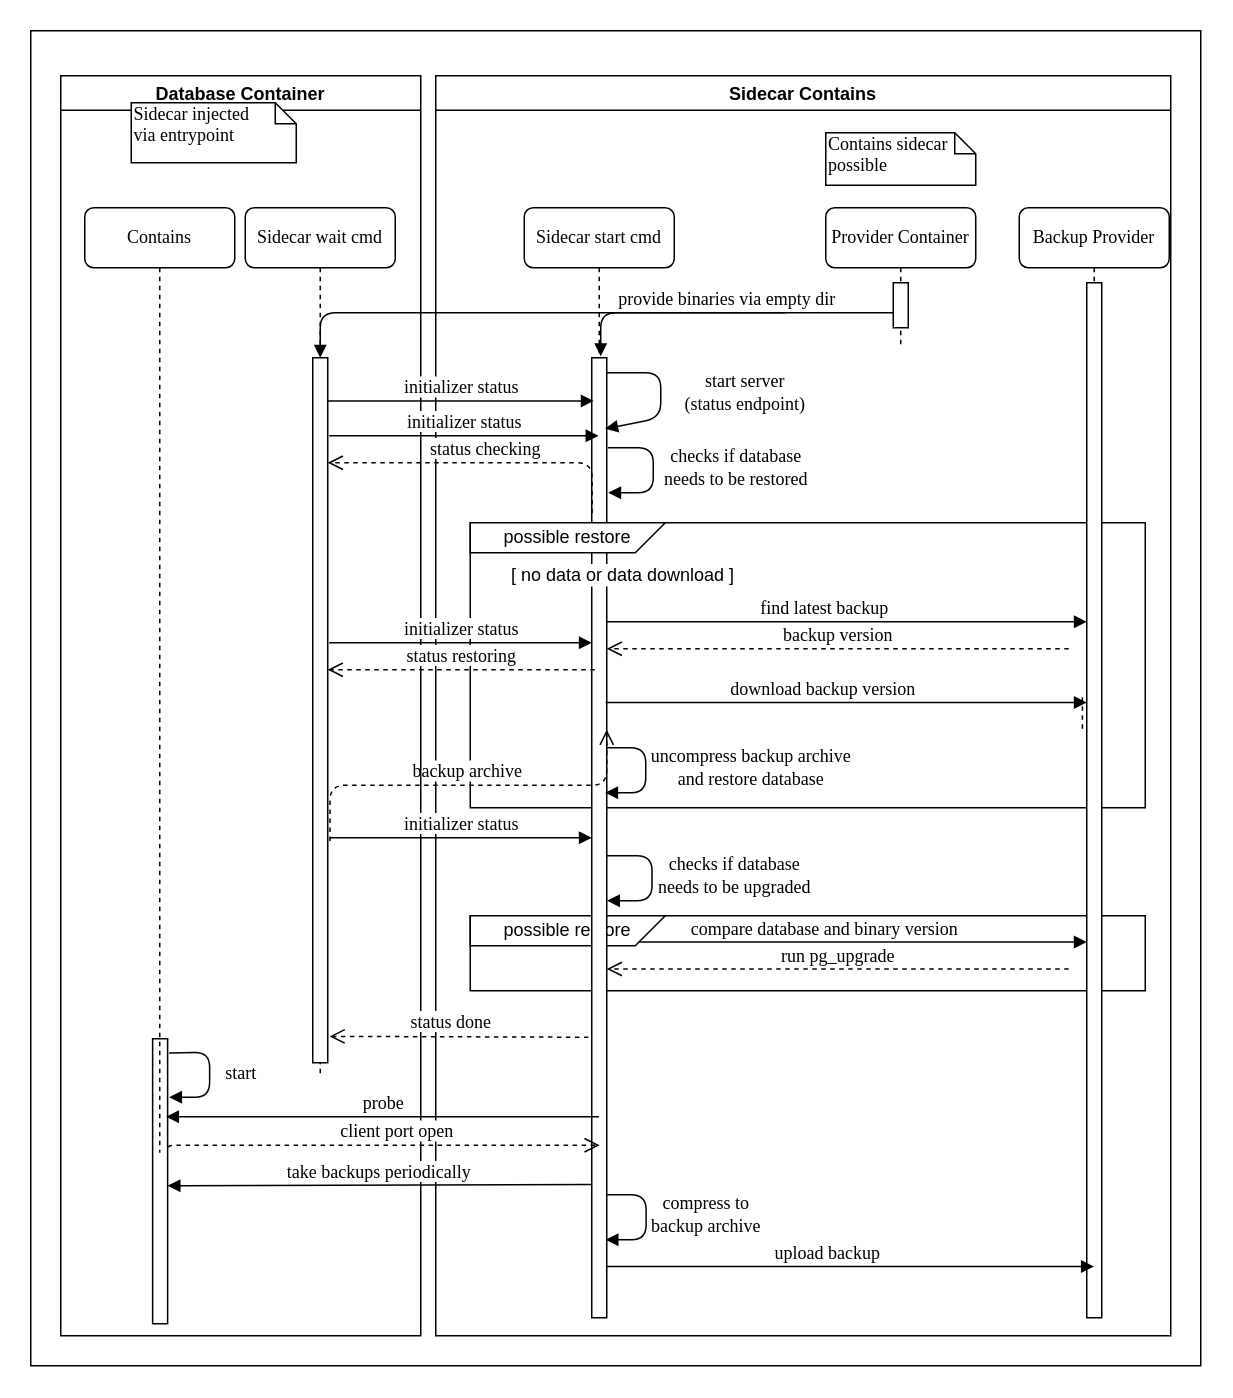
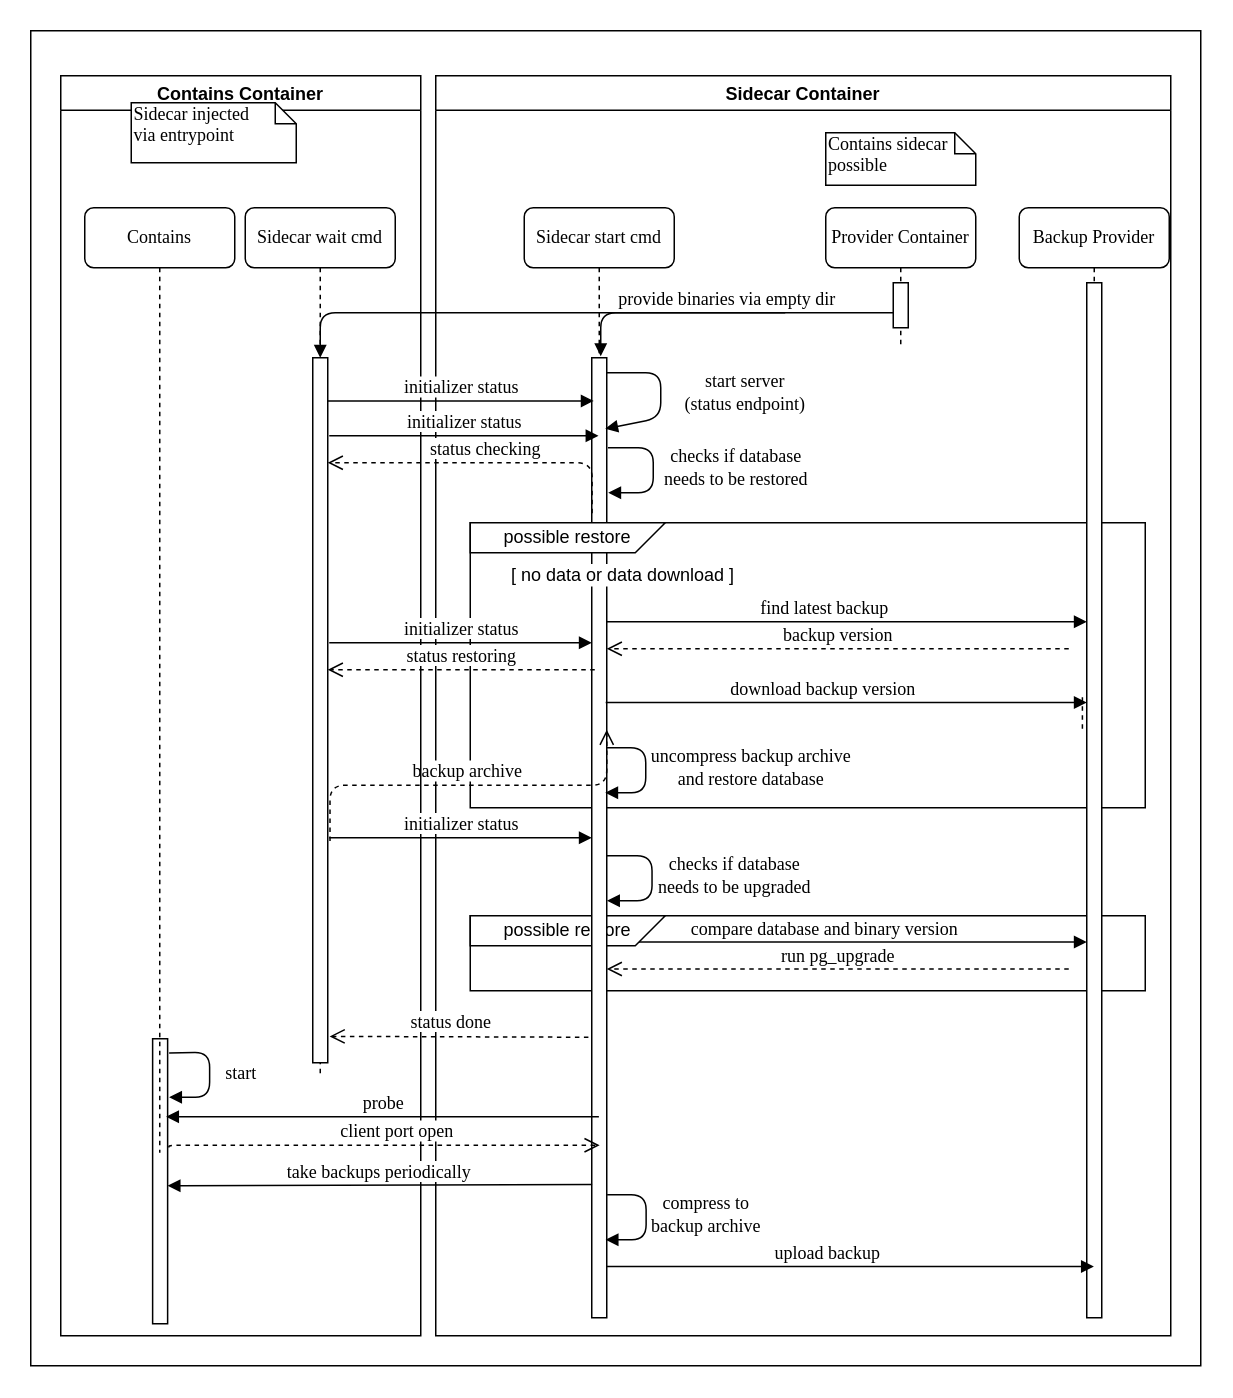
  <mxCell id="0" />
  <mxCell id="1" parent="0" />
  <mxCell id="2" value="" style="rounded=0;whiteSpace=wrap;html=1;" parent="1" vertex="1"><mxGeometry x="20" y="20" width="780" height="890" as="geometry" /></mxCell>
- <mxCell id="3" value="Sidecar Contains" style="swimlane;labelBackgroundColor=#ffffff;" parent="1" vertex="1"><mxGeometry x="290" y="50" width="490" height="840" as="geometry" /></mxCell>
+ <mxCell id="3" value="Sidecar Container" style="swimlane;labelBackgroundColor=#ffffff;" parent="1" vertex="1"><mxGeometry x="290" y="50" width="490" height="840" as="geometry" /></mxCell>
  <mxCell id="4" value="" style="rounded=0;whiteSpace=wrap;html=1;" vertex="1" parent="3"><mxGeometry x="23" y="560" width="450" height="50" as="geometry" /></mxCell>
  <mxCell id="5" value="compare database and binary version" style="html=1;verticalAlign=bottom;endArrow=block;labelBackgroundColor=none;fontFamily=Verdana;fontSize=12;" edge="1" parent="3"><mxGeometry x="-0.094" relative="1" as="geometry"><mxPoint x="114" y="577.5" as="sourcePoint" /><mxPoint x="434" y="577.5" as="targetPoint" /><Array as="points" /><mxPoint as="offset" /></mxGeometry></mxCell>
  <mxCell id="6" value="run pg_upgrade" style="html=1;verticalAlign=bottom;endArrow=open;dashed=1;endSize=8;labelBackgroundColor=none;fontFamily=Verdana;fontSize=12;edgeStyle=elbowEdgeStyle;elbow=vertical;" edge="1" parent="3"><mxGeometry relative="1" as="geometry"><mxPoint x="114" y="595.5" as="targetPoint" /><Array as="points"><mxPoint x="278" y="595.5" /></Array><mxPoint x="422" y="595.5" as="sourcePoint" /></mxGeometry></mxCell>
  <mxCell id="7" value="possible restore" style="shape=card;whiteSpace=wrap;html=1;rotation=0;flipV=1;flipH=1;" vertex="1" parent="3"><mxGeometry x="23" y="560" width="130" height="20" as="geometry" /></mxCell>
  <mxCell id="8" value="" style="rounded=0;whiteSpace=wrap;html=1;" parent="1" vertex="1"><mxGeometry x="313" y="348" width="450" height="190" as="geometry" /></mxCell>
  <mxCell id="9" value="Sidecar start cmd" style="shape=umlLifeline;perimeter=lifelinePerimeter;whiteSpace=wrap;html=1;container=1;collapsible=0;recursiveResize=0;outlineConnect=0;rounded=1;shadow=0;comic=0;labelBackgroundColor=#ffffff;strokeWidth=1;fontFamily=Verdana;fontSize=12;align=center;" parent="1" vertex="1"><mxGeometry x="349" y="138" width="100" height="740" as="geometry" /></mxCell>
  <mxCell id="10" value="" style="html=1;points=[];perimeter=orthogonalPerimeter;rounded=0;shadow=0;comic=0;labelBackgroundColor=none;strokeWidth=1;fontFamily=Verdana;fontSize=12;align=center;" parent="9" vertex="1"><mxGeometry x="45" y="100" width="10" height="640" as="geometry" /></mxCell>
  <mxCell id="11" value="find latest backup" style="html=1;verticalAlign=bottom;endArrow=block;labelBackgroundColor=none;fontFamily=Verdana;fontSize=12;" parent="9" target="25" edge="1"><mxGeometry x="-0.094" relative="1" as="geometry"><mxPoint x="55" y="276.0" as="sourcePoint" /><mxPoint x="375" y="276.0" as="targetPoint" /><Array as="points" /><mxPoint as="offset" /></mxGeometry></mxCell>
  <mxCell id="12" value="start server &lt;br&gt;(status endpoint)" style="html=1;verticalAlign=bottom;endArrow=block;labelBackgroundColor=#ffffff;fontFamily=Verdana;fontSize=12;entryX=0.9;entryY=0.074;entryDx=0;entryDy=0;entryPerimeter=0;" parent="9" source="10" target="10" edge="1"><mxGeometry x="0.349" y="50" relative="1" as="geometry"><mxPoint x="9.81" y="110.0" as="sourcePoint" /><mxPoint x="9.81" y="370" as="targetPoint" /><Array as="points"><mxPoint x="91" y="110" /><mxPoint x="91" y="140" /></Array><mxPoint x="50" y="-50" as="offset" /></mxGeometry></mxCell>
  <mxCell id="13" value="uncompress backup archive&lt;br&gt;and restore database" style="html=1;verticalAlign=bottom;endArrow=block;labelBackgroundColor=none;fontFamily=Verdana;fontSize=12;" parent="9" source="10" edge="1"><mxGeometry x="0.357" y="-70" relative="1" as="geometry"><mxPoint x="10.81" y="360.0" as="sourcePoint" /><mxPoint x="54" y="390" as="targetPoint" /><Array as="points"><mxPoint x="81" y="360" /><mxPoint x="81" y="390" /></Array><mxPoint x="70" y="70" as="offset" /></mxGeometry></mxCell>
  <mxCell id="14" value="checks if database &lt;br&gt;needs to be upgraded" style="html=1;verticalAlign=bottom;endArrow=block;labelBackgroundColor=#ffffff;fontFamily=Verdana;fontSize=12;" edge="1" parent="9"><mxGeometry x="0.335" y="-55" relative="1" as="geometry"><mxPoint x="55.0" y="432" as="sourcePoint" /><mxPoint x="55.19" y="462" as="targetPoint" /><Array as="points"><mxPoint x="85.19" y="432" /><mxPoint x="85.19" y="462" /></Array><mxPoint x="55" y="55" as="offset" /></mxGeometry></mxCell>
  <mxCell id="15" value="Provider Container" style="shape=umlLifeline;perimeter=lifelinePerimeter;whiteSpace=wrap;html=1;container=1;collapsible=0;recursiveResize=0;outlineConnect=0;rounded=1;shadow=0;comic=0;labelBackgroundColor=none;strokeWidth=1;fontFamily=Verdana;fontSize=12;align=center;" parent="1" vertex="1"><mxGeometry x="550" y="138" width="100" height="92" as="geometry" /></mxCell>
  <mxCell id="16" value="" style="html=1;points=[];perimeter=orthogonalPerimeter;rounded=0;shadow=0;comic=0;labelBackgroundColor=none;strokeWidth=1;fontFamily=Verdana;fontSize=12;align=center;" parent="15" vertex="1"><mxGeometry x="45" y="50" width="10" height="30" as="geometry" /></mxCell>
  <mxCell id="17" value="Sidecar wait cmd" style="shape=umlLifeline;perimeter=lifelinePerimeter;whiteSpace=wrap;html=1;container=1;collapsible=0;recursiveResize=0;outlineConnect=0;rounded=1;shadow=0;comic=0;labelBackgroundColor=none;strokeWidth=1;fontFamily=Verdana;fontSize=12;align=center;" parent="1" vertex="1"><mxGeometry x="163" y="138" width="100" height="580" as="geometry" /></mxCell>
  <mxCell id="18" value="" style="html=1;points=[];perimeter=orthogonalPerimeter;rounded=0;shadow=0;comic=0;labelBackgroundColor=none;strokeWidth=1;fontFamily=Verdana;fontSize=12;align=center;" parent="17" vertex="1"><mxGeometry x="45" y="100" width="10" height="470" as="geometry" /></mxCell>
  <mxCell id="19" value="provide binaries via empty dir" style="html=1;verticalAlign=bottom;endArrow=block;labelBackgroundColor=#ffffff;fontFamily=Verdana;fontSize=12;edgeStyle=elbowEdgeStyle;elbow=vertical;" parent="1" source="16" target="18" edge="1"><mxGeometry x="-0.462" relative="1" as="geometry"><mxPoint x="523" y="222" as="sourcePoint" /><Array as="points"><mxPoint x="513" y="208" /></Array><mxPoint x="283" y="228" as="targetPoint" /><mxPoint as="offset" /></mxGeometry></mxCell>
  <mxCell id="20" value="Contains sidecar&lt;br&gt;possible" style="shape=note;whiteSpace=wrap;html=1;size=14;verticalAlign=top;align=left;spacingTop=-6;rounded=0;shadow=0;comic=0;labelBackgroundColor=none;strokeWidth=1;fontFamily=Verdana;fontSize=12" parent="1" vertex="1"><mxGeometry x="550" y="88" width="100" height="35" as="geometry" /></mxCell>
  <mxCell id="21" value="" style="html=1;verticalAlign=bottom;endArrow=block;labelBackgroundColor=none;fontFamily=Verdana;fontSize=12;edgeStyle=elbowEdgeStyle;elbow=vertical;" parent="1" edge="1"><mxGeometry x="0.108" y="-17" relative="1" as="geometry"><mxPoint x="523" y="208" as="sourcePoint" /><Array as="points"><mxPoint x="433" y="208" /></Array><mxPoint x="400" y="237" as="targetPoint" /><mxPoint as="offset" /></mxGeometry></mxCell>
  <mxCell id="22" value="checks if database &lt;br&gt;needs to be restored" style="html=1;verticalAlign=bottom;endArrow=block;labelBackgroundColor=#ffffff;fontFamily=Verdana;fontSize=12;" parent="1" edge="1"><mxGeometry x="0.335" y="-55" relative="1" as="geometry"><mxPoint x="404.81" y="298" as="sourcePoint" /><mxPoint x="405" y="328" as="targetPoint" /><Array as="points"><mxPoint x="435" y="298" /><mxPoint x="435" y="328" /></Array><mxPoint x="55" y="55" as="offset" /></mxGeometry></mxCell>
  <mxCell id="23" value="possible restore" style="shape=card;whiteSpace=wrap;html=1;rotation=0;flipV=1;flipH=1;" parent="1" vertex="1"><mxGeometry x="313" y="348" width="130" height="20" as="geometry" /></mxCell>
  <mxCell id="24" value="Backup Provider" style="shape=umlLifeline;perimeter=lifelinePerimeter;whiteSpace=wrap;html=1;container=1;collapsible=0;recursiveResize=0;outlineConnect=0;rounded=1;shadow=0;comic=0;labelBackgroundColor=none;strokeWidth=1;fontFamily=Verdana;fontSize=12;align=center;" parent="1" vertex="1"><mxGeometry x="679" y="138" width="100" height="740" as="geometry" /></mxCell>
  <mxCell id="25" value="" style="html=1;points=[];perimeter=orthogonalPerimeter;rounded=0;shadow=0;comic=0;labelBackgroundColor=none;strokeWidth=1;fontFamily=Verdana;fontSize=12;align=center;" parent="24" vertex="1"><mxGeometry x="45" y="50" width="10" height="690" as="geometry" /></mxCell>
  <mxCell id="26" value="backup version" style="html=1;verticalAlign=bottom;endArrow=open;dashed=1;endSize=8;labelBackgroundColor=none;fontFamily=Verdana;fontSize=12;edgeStyle=elbowEdgeStyle;elbow=vertical;" parent="1" target="10" edge="1"><mxGeometry relative="1" as="geometry"><mxPoint x="420" y="432" as="targetPoint" /><Array as="points"><mxPoint x="568" y="432" /></Array><mxPoint x="712" y="432" as="sourcePoint" /></mxGeometry></mxCell>
  <mxCell id="27" value="download backup version" style="html=1;verticalAlign=bottom;endArrow=block;labelBackgroundColor=#ffffff;fontFamily=Verdana;fontSize=12;exitX=0.929;exitY=0.511;exitDx=0;exitDy=0;exitPerimeter=0;" parent="1" target="25" edge="1"><mxGeometry x="-0.094" relative="1" as="geometry"><mxPoint x="403.29" y="467.83" as="sourcePoint" /><mxPoint x="707" y="467.83" as="targetPoint" /><Array as="points" /><mxPoint as="offset" /></mxGeometry></mxCell>
  <mxCell id="28" value="backup archive" style="html=1;verticalAlign=bottom;endArrow=open;dashed=1;endSize=8;labelBackgroundColor=#ffffff;fontFamily=Verdana;fontSize=12;edgeStyle=elbowEdgeStyle;elbow=vertical;exitX=-0.29;exitY=0.511;exitDx=0;exitDy=0;exitPerimeter=0;startArrow=none;" parent="1" edge="1"><mxGeometry relative="1" as="geometry"><mxPoint x="404" y="486" as="targetPoint" /><Array as="points" /><mxPoint x="219.5" y="560.09" as="sourcePoint" /></mxGeometry></mxCell>
- <mxCell id="29" value="Database Container" style="swimlane;labelBackgroundColor=#ffffff;" parent="1" vertex="1"><mxGeometry x="40" y="50" width="240" height="840" as="geometry" /></mxCell>
+ <mxCell id="29" value="Contains Container" style="swimlane;labelBackgroundColor=#ffffff;" parent="1" vertex="1"><mxGeometry x="40" y="50" width="240" height="840" as="geometry" /></mxCell>
  <mxCell id="30" value="Sidecar injected &lt;br&gt;via entrypoint" style="shape=note;whiteSpace=wrap;html=1;size=14;verticalAlign=top;align=left;spacingTop=-6;rounded=0;shadow=0;comic=0;labelBackgroundColor=none;strokeWidth=1;fontFamily=Verdana;fontSize=12" parent="29" vertex="1"><mxGeometry x="47" y="18" width="110" height="40" as="geometry" /></mxCell>
  <mxCell id="31" value="status done" style="html=1;verticalAlign=bottom;endArrow=open;dashed=1;endSize=8;labelBackgroundColor=#ffffff;fontFamily=Verdana;fontSize=12;edgeStyle=elbowEdgeStyle;elbow=vertical;exitX=-0.048;exitY=0.474;exitDx=0;exitDy=0;exitPerimeter=0;fontColor=#000000;" parent="29" edge="1"><mxGeometry x="0.061" relative="1" as="geometry"><mxPoint x="179.25" y="640" as="targetPoint" /><Array as="points"><mxPoint x="394.25" y="640.43" /></Array><mxPoint x="351.77" y="640.99" as="sourcePoint" /><mxPoint as="offset" /></mxGeometry></mxCell>
  <mxCell id="32" value="" style="html=1;points=[];perimeter=orthogonalPerimeter;rounded=0;shadow=0;comic=0;labelBackgroundColor=none;strokeWidth=1;fontFamily=Verdana;fontSize=12;align=center;" parent="29" vertex="1"><mxGeometry x="61.25" y="642" width="10" height="190" as="geometry" /></mxCell>
  <mxCell id="33" value="start" style="html=1;verticalAlign=bottom;endArrow=block;labelBackgroundColor=none;fontFamily=Verdana;fontSize=12;exitX=0.9;exitY=0.592;exitDx=0;exitDy=0;exitPerimeter=0;" parent="29" edge="1"><mxGeometry x="0.357" y="-22" relative="1" as="geometry"><mxPoint x="72.25" y="651.48" as="sourcePoint" /><mxPoint x="72.25" y="681" as="targetPoint" /><Array as="points"><mxPoint x="99.25" y="651" /><mxPoint x="99.25" y="681" /></Array><mxPoint x="21" y="15" as="offset" /></mxGeometry></mxCell>
  <mxCell id="34" value="probe" style="html=1;verticalAlign=bottom;endArrow=block;labelBackgroundColor=#ffffff;fontFamily=Verdana;fontSize=12;entryX=0.9;entryY=0.554;entryDx=0;entryDy=0;entryPerimeter=0;" parent="29" edge="1"><mxGeometry relative="1" as="geometry"><mxPoint x="358.75" y="694.02" as="sourcePoint" /><mxPoint x="70.25" y="694.02" as="targetPoint" /></mxGeometry></mxCell>
  <mxCell id="35" value="client port open" style="html=1;verticalAlign=bottom;endArrow=open;dashed=1;endSize=8;labelBackgroundColor=#ffffff;fontFamily=Verdana;fontSize=12;edgeStyle=elbowEdgeStyle;elbow=vertical;exitX=1.086;exitY=0.566;exitDx=0;exitDy=0;exitPerimeter=0;fontColor=#000000;" parent="29" edge="1"><mxGeometry x="0.061" relative="1" as="geometry"><mxPoint x="359.25" y="713" as="targetPoint" /><Array as="points"><mxPoint x="70.25" y="713" /></Array><mxPoint x="72.11" y="714.58" as="sourcePoint" /><mxPoint as="offset" /></mxGeometry></mxCell>
  <mxCell id="36" value="take backups periodically" style="html=1;verticalAlign=bottom;endArrow=block;labelBackgroundColor=#ffffff;fontFamily=Verdana;fontSize=12;entryX=0.9;entryY=0.554;entryDx=0;entryDy=0;entryPerimeter=0;exitX=-0.1;exitY=0.889;exitDx=0;exitDy=0;exitPerimeter=0;" parent="29" edge="1"><mxGeometry relative="1" as="geometry"><mxPoint x="354.25" y="739.16" as="sourcePoint" /><mxPoint x="71.25" y="740.02" as="targetPoint" /></mxGeometry></mxCell>
  <mxCell id="37" value="compress to &lt;br&gt;backup archive" style="html=1;verticalAlign=bottom;endArrow=block;labelBackgroundColor=none;fontFamily=Verdana;fontSize=12;" parent="29" edge="1"><mxGeometry x="0.349" y="-40" relative="1" as="geometry"><mxPoint x="364.25" y="746" as="sourcePoint" /><mxPoint x="363.25" y="776" as="targetPoint" /><Array as="points"><mxPoint x="390.25" y="746" /><mxPoint x="390.25" y="776" /></Array><mxPoint x="40" y="40" as="offset" /></mxGeometry></mxCell>
  <mxCell id="38" value="upload backup" style="html=1;verticalAlign=bottom;endArrow=block;labelBackgroundColor=#ffffff;fontFamily=Verdana;fontSize=12;exitX=0.929;exitY=0.511;exitDx=0;exitDy=0;exitPerimeter=0;" parent="29" edge="1"><mxGeometry x="-0.094" relative="1" as="geometry"><mxPoint x="363.54" y="793.83" as="sourcePoint" /><mxPoint x="688.75" y="793.83" as="targetPoint" /><Array as="points" /><mxPoint as="offset" /></mxGeometry></mxCell>
  <mxCell id="39" value="initializer status" style="html=1;verticalAlign=bottom;endArrow=block;labelBackgroundColor=#ffffff;fontFamily=Verdana;fontSize=12;" parent="1" target="10" edge="1"><mxGeometry relative="1" as="geometry"><mxPoint x="219" y="428" as="sourcePoint" /><mxPoint x="347" y="428" as="targetPoint" /></mxGeometry></mxCell>
  <mxCell id="40" value="initializer status" style="html=1;verticalAlign=bottom;endArrow=block;labelBackgroundColor=#ffffff;fontFamily=Verdana;fontSize=12;" parent="1" target="10" edge="1"><mxGeometry relative="1" as="geometry"><mxPoint x="219" y="558" as="sourcePoint" /><mxPoint x="347" y="558" as="targetPoint" /></mxGeometry></mxCell>
  <mxCell id="41" value="initializer status" style="html=1;verticalAlign=bottom;endArrow=block;labelBackgroundColor=#ffffff;fontFamily=Verdana;fontSize=12;entryX=0.129;entryY=0.045;entryDx=0;entryDy=0;entryPerimeter=0;" parent="1" source="18" target="10" edge="1"><mxGeometry relative="1" as="geometry"><mxPoint x="221" y="258" as="sourcePoint" /><mxPoint x="346" y="258" as="targetPoint" /></mxGeometry></mxCell>
  <mxCell id="42" value="status checking" style="html=1;verticalAlign=bottom;endArrow=open;dashed=1;endSize=8;labelBackgroundColor=#ffffff;fontFamily=Verdana;fontSize=12;edgeStyle=elbowEdgeStyle;elbow=vertical;exitX=0.021;exitY=0.162;exitDx=0;exitDy=0;exitPerimeter=0;" parent="1" source="10" edge="1"><mxGeometry relative="1" as="geometry"><mxPoint x="218" y="308" as="targetPoint" /><Array as="points"><mxPoint x="243" y="308" /></Array><mxPoint x="343" y="308" as="sourcePoint" /></mxGeometry></mxCell>
  <mxCell id="43" value="initializer status" style="html=1;verticalAlign=bottom;endArrow=block;labelBackgroundColor=#ffffff;fontFamily=Verdana;fontSize=12;" parent="1" target="9" edge="1"><mxGeometry relative="1" as="geometry"><mxPoint x="219" y="290" as="sourcePoint" /><mxPoint x="347" y="290" as="targetPoint" /></mxGeometry></mxCell>
  <mxCell id="44" value="[ no data or data download ]" style="text;html=1;strokeColor=none;fillColor=none;align=center;verticalAlign=middle;whiteSpace=wrap;rounded=0;labelBackgroundColor=#ffffff;" parent="1" vertex="1"><mxGeometry x="320" y="373" width="190" height="20" as="geometry" /></mxCell>
  <mxCell id="45" value="status restoring" style="html=1;verticalAlign=bottom;endArrow=open;dashed=1;endSize=8;labelBackgroundColor=#ffffff;fontFamily=Verdana;fontSize=12;edgeStyle=elbowEdgeStyle;elbow=vertical;" parent="1" edge="1"><mxGeometry relative="1" as="geometry"><mxPoint x="218" y="446" as="targetPoint" /><Array as="points"><mxPoint x="243" y="446" /></Array><mxPoint x="396" y="446" as="sourcePoint" /></mxGeometry></mxCell>
  <mxCell id="46" value="Contains" style="shape=umlLifeline;perimeter=lifelinePerimeter;whiteSpace=wrap;html=1;container=1;collapsible=0;recursiveResize=0;outlineConnect=0;rounded=1;shadow=0;comic=0;labelBackgroundColor=none;strokeWidth=1;fontFamily=Verdana;fontSize=12;align=center;" parent="1" vertex="1"><mxGeometry x="56" y="138" width="100" height="630" as="geometry" /></mxCell>
  <mxCell id="47" value="" style="html=1;verticalAlign=bottom;endArrow=none;dashed=1;endSize=8;labelBackgroundColor=#ffffff;fontFamily=Verdana;fontSize=12;edgeStyle=elbowEdgeStyle;elbow=vertical;exitX=-0.29;exitY=0.511;exitDx=0;exitDy=0;exitPerimeter=0;" edge="1" parent="1"><mxGeometry relative="1" as="geometry"><mxPoint x="721.1" y="463" as="targetPoint" /><Array as="points" /><mxPoint x="721.1" y="485.38" as="sourcePoint" /></mxGeometry></mxCell>
